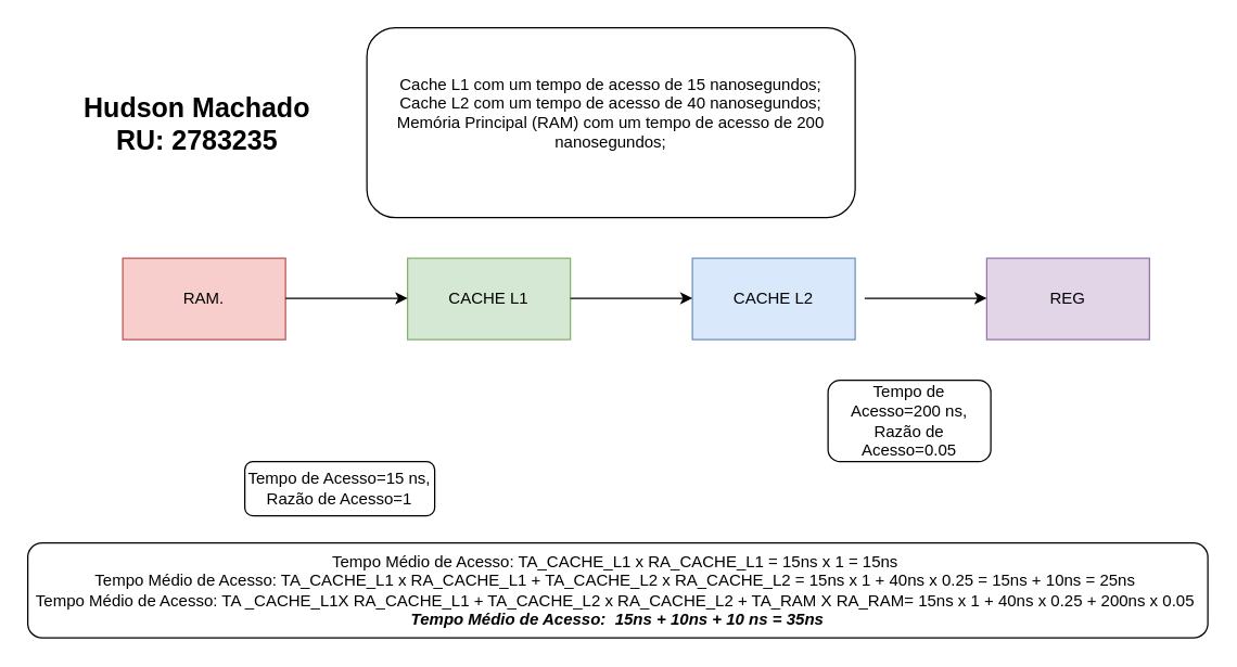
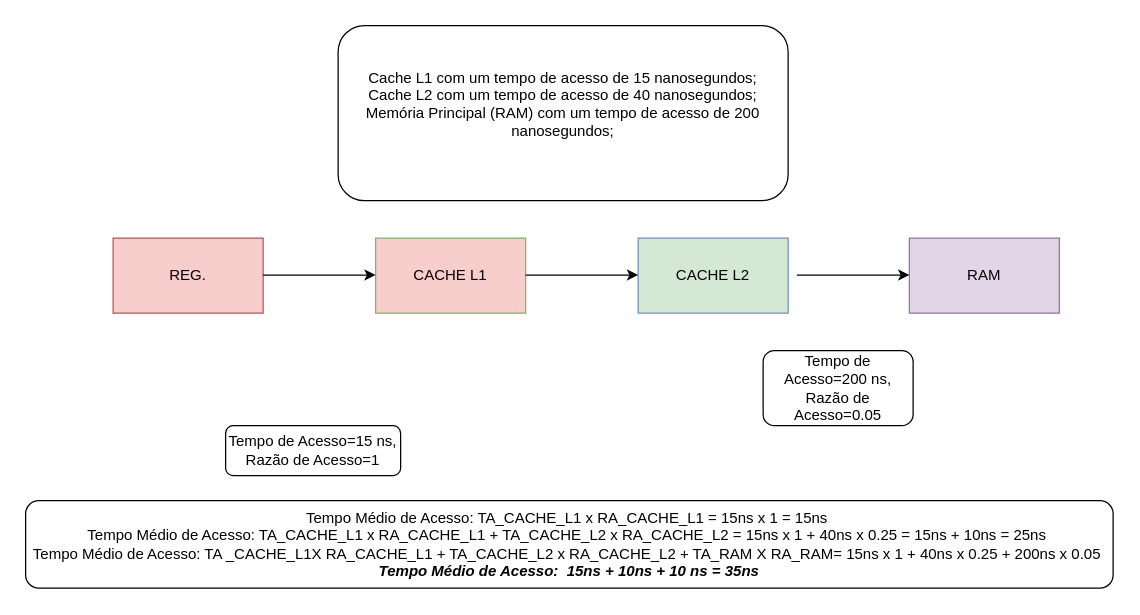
  <mxCell id="0" />
  <mxCell id="1" parent="0" />
- <mxCell id="2" value="CACHE L1" style="rounded=0;whiteSpace=wrap;html=1;fillColor=#d5e8d4;strokeColor=#82b366;" vertex="1" parent="1"><mxGeometry x="300" y="190" width="120" height="60" as="geometry" /></mxCell>
- <mxCell id="3" value="RAM." style="rounded=0;whiteSpace=wrap;html=1;fillColor=#f8cecc;strokeColor=#b85450;" vertex="1" parent="1"><mxGeometry x="90" y="190" width="120" height="60" as="geometry" /></mxCell>
- <mxCell id="4" value="CACHE L2" style="rounded=0;whiteSpace=wrap;html=1;fillColor=#dae8fc;strokeColor=#6c8ebf;" vertex="1" parent="1"><mxGeometry x="510" y="190" width="120" height="60" as="geometry" /></mxCell>
- <mxCell id="5" value="REG" style="rounded=0;whiteSpace=wrap;html=1;fillColor=#e1d5e7;strokeColor=#9673a6;" vertex="1" parent="1"><mxGeometry x="727" y="190" width="120" height="60" as="geometry" /></mxCell>
+ <mxCell id="2" value="CACHE L1" style="rounded=0;whiteSpace=wrap;html=1;fillColor=#f8cecc;strokeColor=#82b366;" vertex="1" parent="1"><mxGeometry x="300" y="190" width="120" height="60" as="geometry" /></mxCell>
+ <mxCell id="3" value="REG." style="rounded=0;whiteSpace=wrap;html=1;fillColor=#f8cecc;strokeColor=#b85450;" vertex="1" parent="1"><mxGeometry x="90" y="190" width="120" height="60" as="geometry" /></mxCell>
+ <mxCell id="4" value="CACHE L2" style="rounded=0;whiteSpace=wrap;html=1;fillColor=#d5e8d4;strokeColor=#6c8ebf;" vertex="1" parent="1"><mxGeometry x="510" y="190" width="120" height="60" as="geometry" /></mxCell>
+ <mxCell id="5" value="RAM" style="rounded=0;whiteSpace=wrap;html=1;fillColor=#e1d5e7;strokeColor=#9673a6;" vertex="1" parent="1"><mxGeometry x="727" y="190" width="120" height="60" as="geometry" /></mxCell>
  <mxCell id="6" value="" style="endArrow=classic;html=1;rounded=0;" edge="1" parent="1"><mxGeometry width="50" height="50" relative="1" as="geometry"><mxPoint x="210" y="219.5" as="sourcePoint" /><mxPoint x="300" y="219.5" as="targetPoint" /></mxGeometry></mxCell>
  <mxCell id="7" value="" style="endArrow=classic;html=1;rounded=0;" edge="1" parent="1"><mxGeometry width="50" height="50" relative="1" as="geometry"><mxPoint x="420" y="219.5" as="sourcePoint" /><mxPoint x="510" y="219.5" as="targetPoint" /></mxGeometry></mxCell>
  <mxCell id="8" value="" style="endArrow=classic;html=1;rounded=0;" edge="1" parent="1"><mxGeometry width="50" height="50" relative="1" as="geometry"><mxPoint x="637" y="219.5" as="sourcePoint" /><mxPoint x="727" y="219.5" as="targetPoint" /></mxGeometry></mxCell>
  <mxCell id="9" value="&lt;span style=&quot;text-align: start;&quot;&gt;&lt;font style=&quot;font-size: 12px;&quot;&gt;Tempo de Acesso=200 ns, Razão de Acesso=0.05&lt;/font&gt;&lt;/span&gt;" style="rounded=1;whiteSpace=wrap;html=1;" vertex="1" parent="1"><mxGeometry x="610" y="280" width="120" height="60" as="geometry" /></mxCell>
  <mxCell id="10" value="&lt;span style=&quot;text-align: start;&quot;&gt;&lt;font style=&quot;font-size: 12px;&quot;&gt;Tempo de Acesso=15 ns, Razão de Acesso=1&lt;/font&gt;&lt;/span&gt;" style="rounded=1;whiteSpace=wrap;html=1;" vertex="1" parent="1"><mxGeometry x="180" y="340" width="140" height="40" as="geometry" /></mxCell>
  <mxCell id="11" value="Cache L1 com um tempo de acesso de 15 nanosegundos;&lt;div&gt;Cache L2 com um tempo de acesso de 40 nanosegundos;&lt;br&gt;&lt;/div&gt;&lt;div&gt;Memória Principal (RAM) com um tempo de acesso de 200 nanosegundos;&lt;br&gt;&lt;/div&gt;&lt;div&gt;&lt;br&gt;&lt;/div&gt;" style="rounded=1;whiteSpace=wrap;html=1;" vertex="1" parent="1"><mxGeometry x="270" y="20" width="360" height="140" as="geometry" /></mxCell>
  <mxCell id="12" value="Tempo Médio de Acesso: TA_CACHE_L1 x RA_CACHE_L1 = 15ns x 1 = 15ns&amp;nbsp;&lt;div&gt;Tempo Médio de Acesso: TA_CACHE_L1 x RA_CACHE_L1 + TA_CACHE_L2 x RA_CACHE_L2 = 15ns x 1 + 40ns x 0.25 = 15ns + 10ns = 25ns&amp;nbsp;&lt;/div&gt;&lt;div&gt;Tempo Médio de Acesso: TA _CACHE_L1X RA_CACHE_L1 + TA_CACHE_L2 x RA_CACHE_L2 + TA_RAM X RA_RAM= 15ns x 1 + 40ns x 0.25 + 200ns x 0.05&amp;nbsp;&lt;/div&gt;&lt;div&gt;&lt;b&gt;&lt;i&gt;Tempo Médio de Acesso: &amp;nbsp;15ns + 10ns + 10 ns = 35ns&lt;/i&gt;&lt;/b&gt;&lt;/div&gt;" style="rounded=1;whiteSpace=wrap;html=1;" vertex="1" parent="1"><mxGeometry y="400" width="870" height="70" as="geometry" x="20" /></mxCell>
- <mxCell id="13" value="&lt;b style=&quot;font-size: 20px;&quot;&gt;&lt;font style=&quot;font-size: 20px;&quot;&gt;Hudson Machado&lt;/font&gt;&lt;/b&gt;&lt;div style=&quot;font-size: 20px;&quot;&gt;&lt;b&gt;&lt;font style=&quot;font-size: 20px;&quot;&gt;RU: 2783235&lt;/font&gt;&lt;/b&gt;&lt;/div&gt;" style="text;html=1;align=center;verticalAlign=middle;whiteSpace=wrap;rounded=0;" vertex="1" parent="1"><mxGeometry x="60" y="55" width="170" height="70" as="geometry" /></mxCell>
